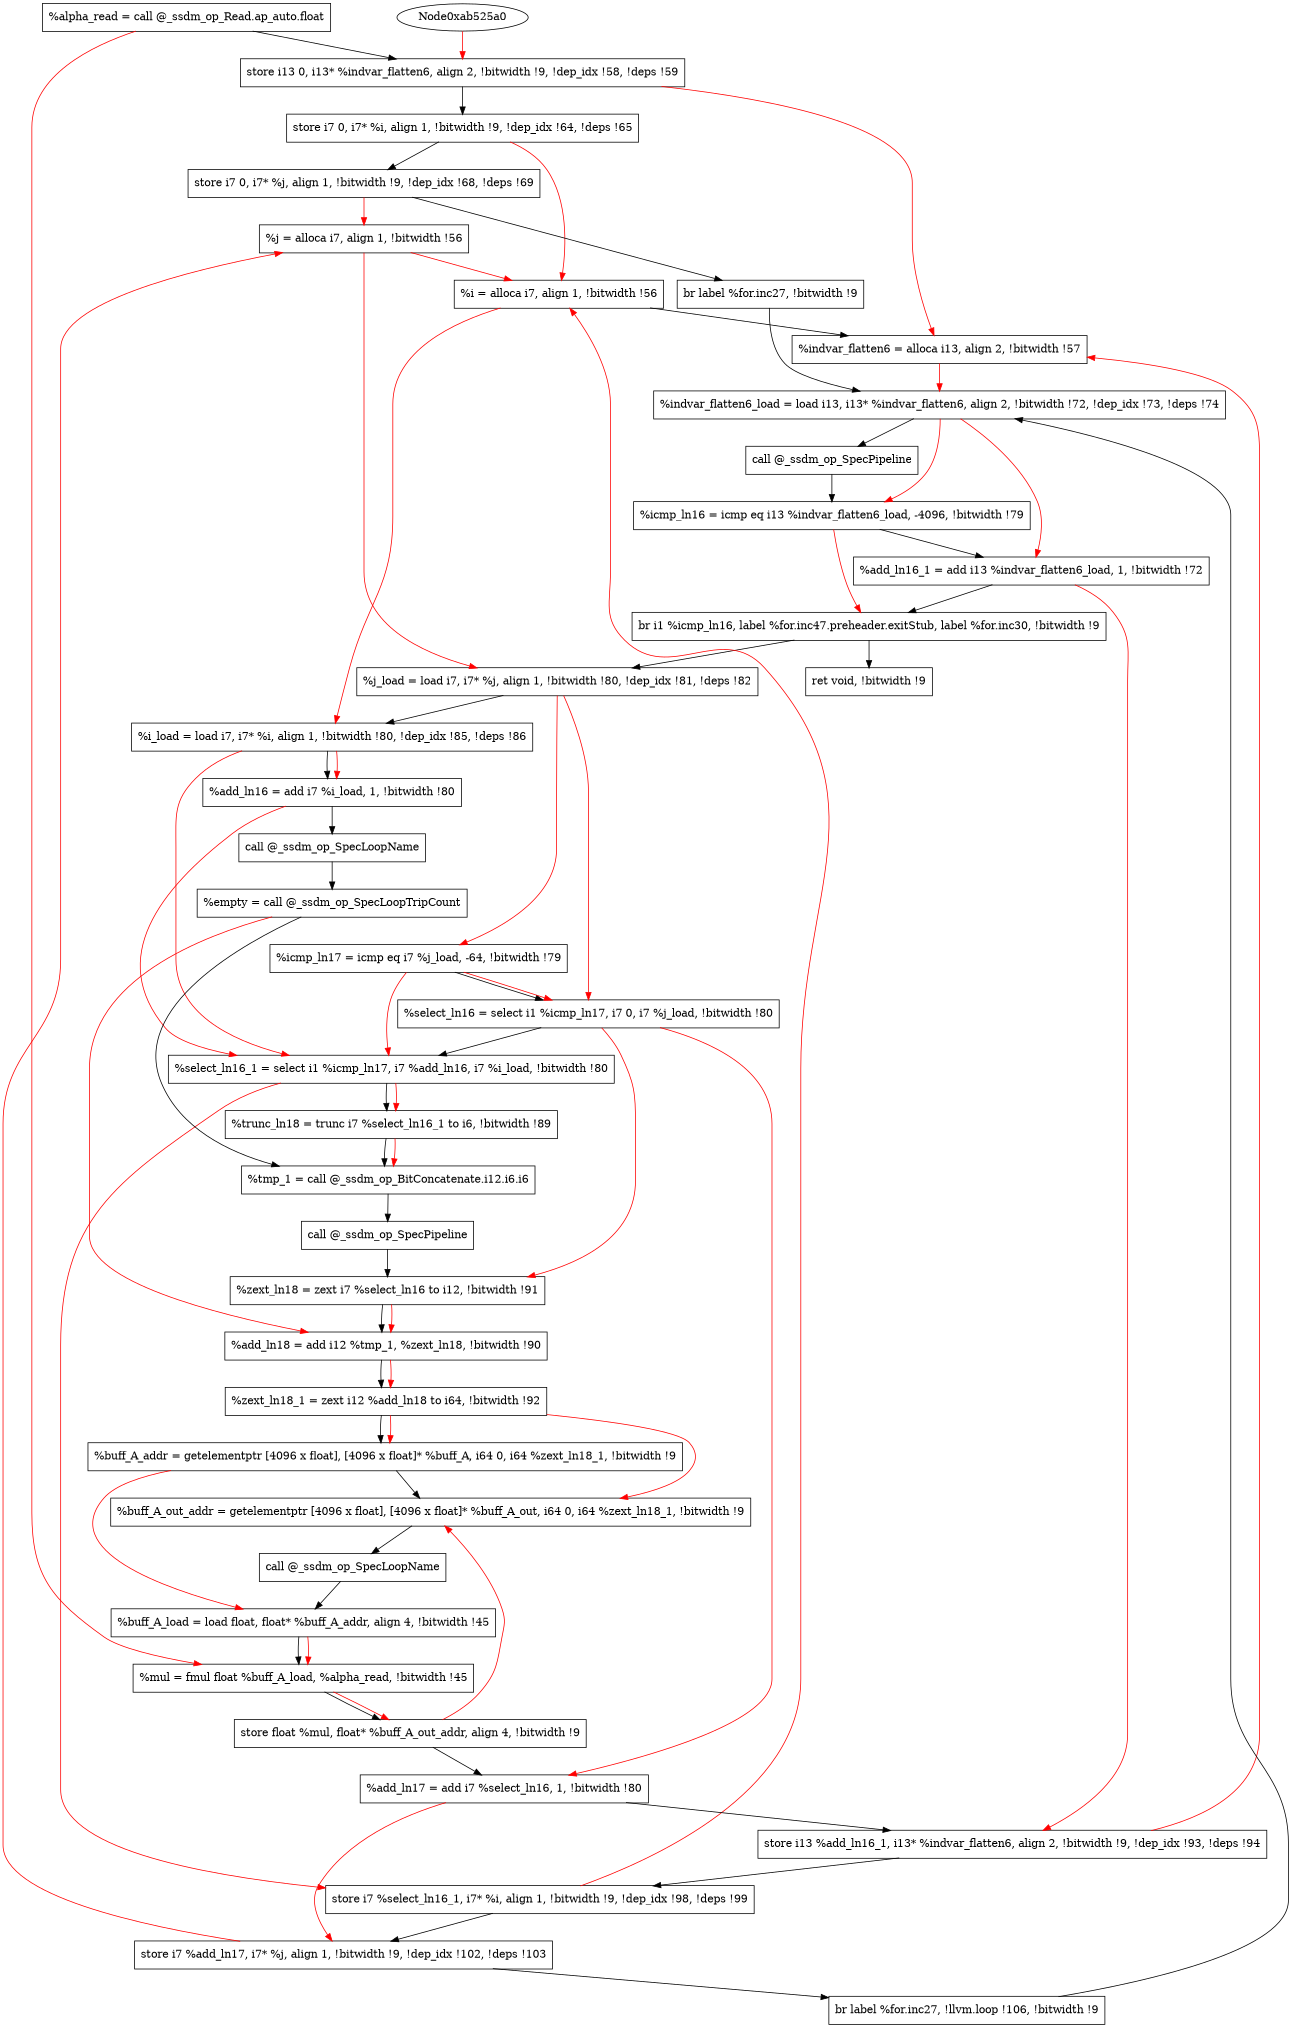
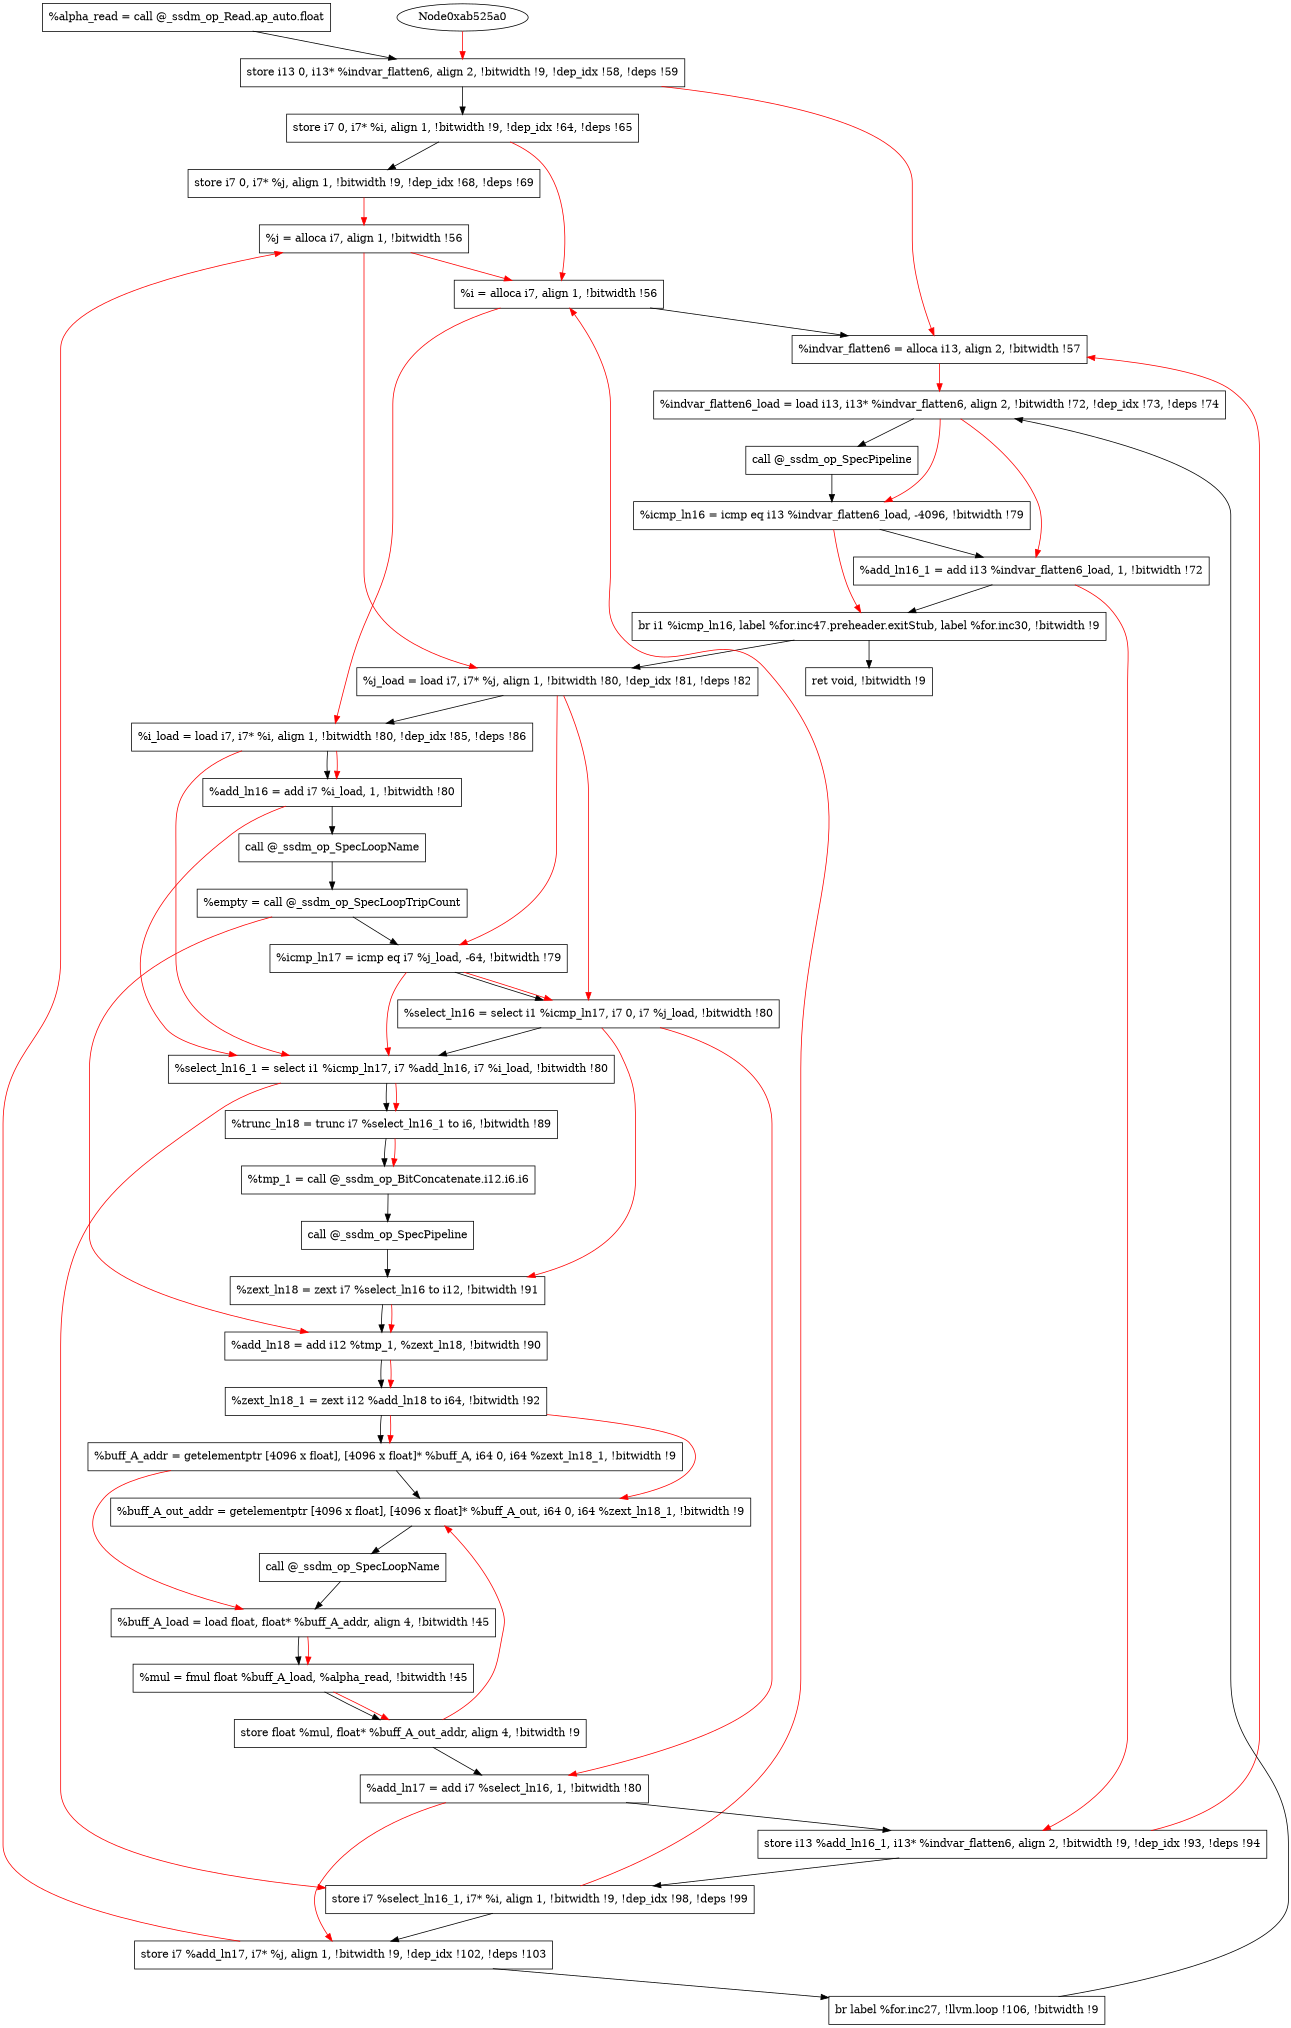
  digraph {
    fontname="DejaVu Serif"
    node [fontname="DejaVu Serif" shape=record]
    edge [color=red fontname="DejaVu Serif"]
    n1 [label="  %j = alloca i7, align 1, !bitwidth !56"]
    n2 [label="  %i = alloca i7, align 1, !bitwidth !56"]
    n3 [label="  %j_load = load i7, i7* %j, align 1, !bitwidth !80, !dep_idx !81, !deps !82"]
    n4 [label="  %indvar_flatten6 = alloca i13, align 2, !bitwidth !57"]
    n5 [label="  %i_load = load i7, i7* %i, align 1, !bitwidth !80, !dep_idx !85, !deps !86"]
    n6 [label="  %icmp_ln17 = icmp eq i7 %j_load, -64, !bitwidth !79"]
    n7 [label="  %select_ln16 = select i1 %icmp_ln17, i7 0, i7 %j_load, !bitwidth !80"]
    n8 [label="  %indvar_flatten6_load = load i13, i13* %indvar_flatten6, align 2, !bitwidth !72, !dep_idx !73, !deps !74"]
    n9 [label="  %add_ln16 = add i7 %i_load, 1, !bitwidth !80"]
    n10 [label="  %select_ln16_1 = select i1 %icmp_ln17, i7 %add_ln16, i7 %i_load, !bitwidth !80"]
    n11 [label="%alpha_read = call @_ssdm_op_Read.ap_auto.float"]
    n12 [label="  store i13 0, i13* %indvar_flatten6, align 2, !bitwidth !9, !dep_idx !58, !deps !59"]
    n13 [label="  %mul = fmul float %buff_A_load, %alpha_read, !bitwidth !45"]
    n14 [label="call @_ssdm_op_SpecPipeline"]
    n15 [label="  %icmp_ln16 = icmp eq i13 %indvar_flatten6_load, -4096, !bitwidth !79"]
    n16 [label="  %add_ln16_1 = add i13 %indvar_flatten6_load, 1, !bitwidth !72"]
    n17 [label="  store i7 0, i7* %i, align 1, !bitwidth !9, !dep_idx !64, !deps !65"]
    n18 [label="  store float %mul, float* %buff_A_out_addr, align 4, !bitwidth !9"]
    n19 [label="  store i7 0, i7* %j, align 1, !bitwidth !9, !dep_idx !68, !deps !69"]
-   n20 [label="  br label %for.inc27, !bitwidth !9"]
    n21 [label="  ret void, !bitwidth !9"]
    n22 [label="  br i1 %icmp_ln16, label %for.inc47.preheader.exitStub, label %for.inc30, !bitwidth !9"]
    n23 [label="  store i13 %add_ln16_1, i13* %indvar_flatten6, align 2, !bitwidth !9, !dep_idx !93, !deps !94"]
    n24 [label="  store i7 %select_ln16_1, i7* %i, align 1, !bitwidth !9, !dep_idx !98, !deps !99"]
    n25 [label="  %zext_ln18 = zext i7 %select_ln16 to i12, !bitwidth !91"]
    n26 [label="  %add_ln17 = add i7 %select_ln16, 1, !bitwidth !80"]
    n27 [label="call @_ssdm_op_SpecLoopName"]
    n28 [label="  %trunc_ln18 = trunc i7 %select_ln16_1 to i6, !bitwidth !89"]
    n29 [label="%empty = call @_ssdm_op_SpecLoopTripCount"]
    n30 [label="  %add_ln18 = add i12 %tmp_1, %zext_ln18, !bitwidth !90"]
    n31 [label="  store i7 %add_ln17, i7* %j, align 1, !bitwidth !9, !dep_idx !102, !deps !103"]
    n32 [label="%tmp_1 = call @_ssdm_op_BitConcatenate.i12.i6.i6"]
    n33 [label="call @_ssdm_op_SpecPipeline"]
    n34 [label="  %zext_ln18_1 = zext i12 %add_ln18 to i64, !bitwidth !92"]
    n35 [label="  %buff_A_addr = getelementptr [4096 x float], [4096 x float]* %buff_A, i64 0, i64 %zext_ln18_1, !bitwidth !9"]
    n36 [label="  %buff_A_out_addr = getelementptr [4096 x float], [4096 x float]* %buff_A_out, i64 0, i64 %zext_ln18_1, !bitwidth !9"]
    n37 [label="  %buff_A_load = load float, float* %buff_A_addr, align 4, !bitwidth !45"]
    n38 [label="call @_ssdm_op_SpecLoopName"]
    n39 [label="  br label %for.inc27, !llvm.loop !106, !bitwidth !9"]
    Node0xab525a0 [shape=""]
    n1 -> n2
    n1 -> n3
    n2 -> n4 [color=""]
    n2 -> n5
    n3 -> n5 [color=""]
    n3 -> n6
    n3 -> n7
    n4 -> n8
    n5 -> n9 [color=""]
    n5 -> n9
    n5 -> n10
    n6 -> n7 [color=""]
    n6 -> n7
    n6 -> n10
    n7 -> n10 [color=""]
    n7 -> n25
    n7 -> n26
    n8 -> n14 [color=""]
    n8 -> n15
    n8 -> n16
    n9 -> n10
    n9 -> n27 [color=""]
    n10 -> n24
    n10 -> n28 [color=""]
    n10 -> n28
    n11 -> n12 [color=""]
-   n11 -> n13
    n12 -> n4
    n12 -> n17 [color=""]
    n13 -> n18 [color=""]
    n13 -> n18
    n14 -> n15 [color=""]
    n15 -> n16 [color=""]
    n15 -> n22
    n16 -> n22 [color=""]
    n16 -> n23
    n17 -> n2
    n17 -> n19 [color=""]
    n18 -> n26 [color=""]
    n18 -> n36
    n19 -> n1
-   n19 -> n20 [color=""]
-   n20 -> n8 [color=""]
    n22 -> n3 [color=""]
    n22 -> n21 [color=""]
    n23 -> n4
    n23 -> n24 [color=""]
    n24 -> n2
    n24 -> n31 [color=""]
    n25 -> n30 [color=""]
    n25 -> n30
    n26 -> n23 [color=""]
    n26 -> n31
    n27 -> n29 [color=""]
    n28 -> n32 [color=""]
    n28 -> n32
-   n29 -> n32 [color=""]
+   n29 -> n6 [color=""]
    n29 -> n30
    n30 -> n34 [color=""]
    n30 -> n34
    n31 -> n1
    n31 -> n39 [color=""]
    n32 -> n33 [color=""]
    n33 -> n25 [color=""]
    n34 -> n35 [color=""]
    n34 -> n35
    n34 -> n36
    n35 -> n36 [color=""]
    n35 -> n37
    n36 -> n38 [color=""]
    n37 -> n13 [color=""]
    n37 -> n13
    n38 -> n37 [color=""]
    n39 -> n8 [color=""]
    Node0xab525a0 -> n12
  }
